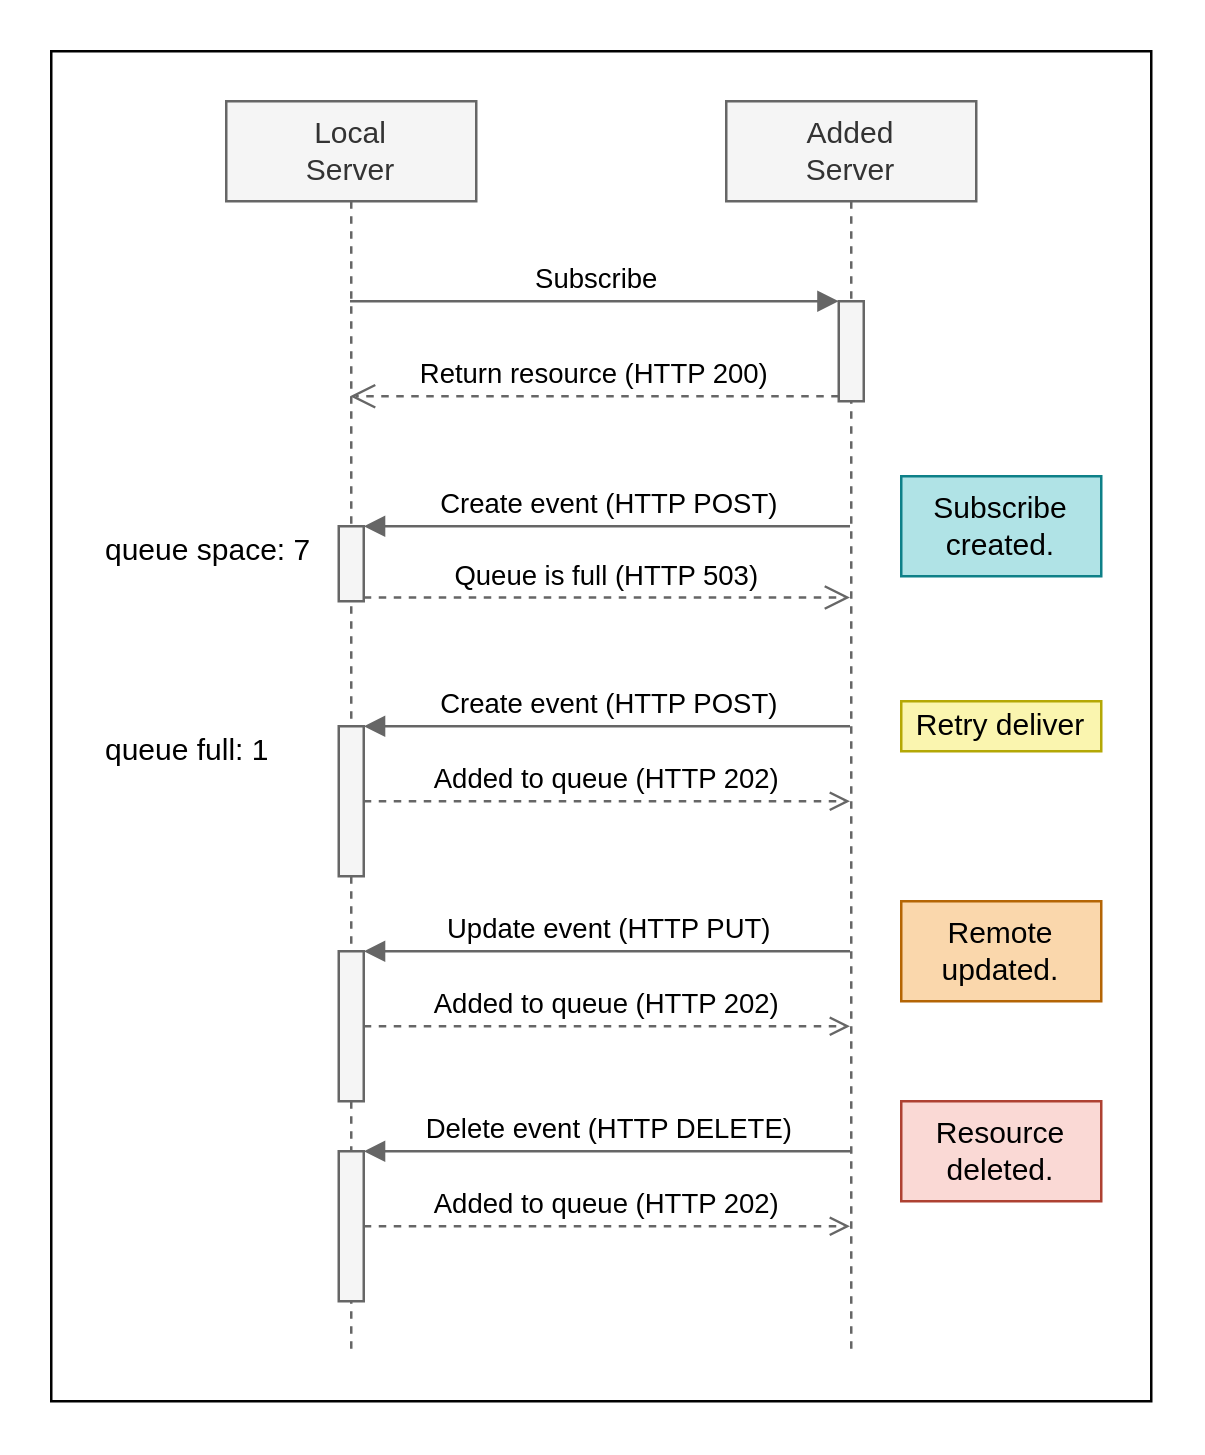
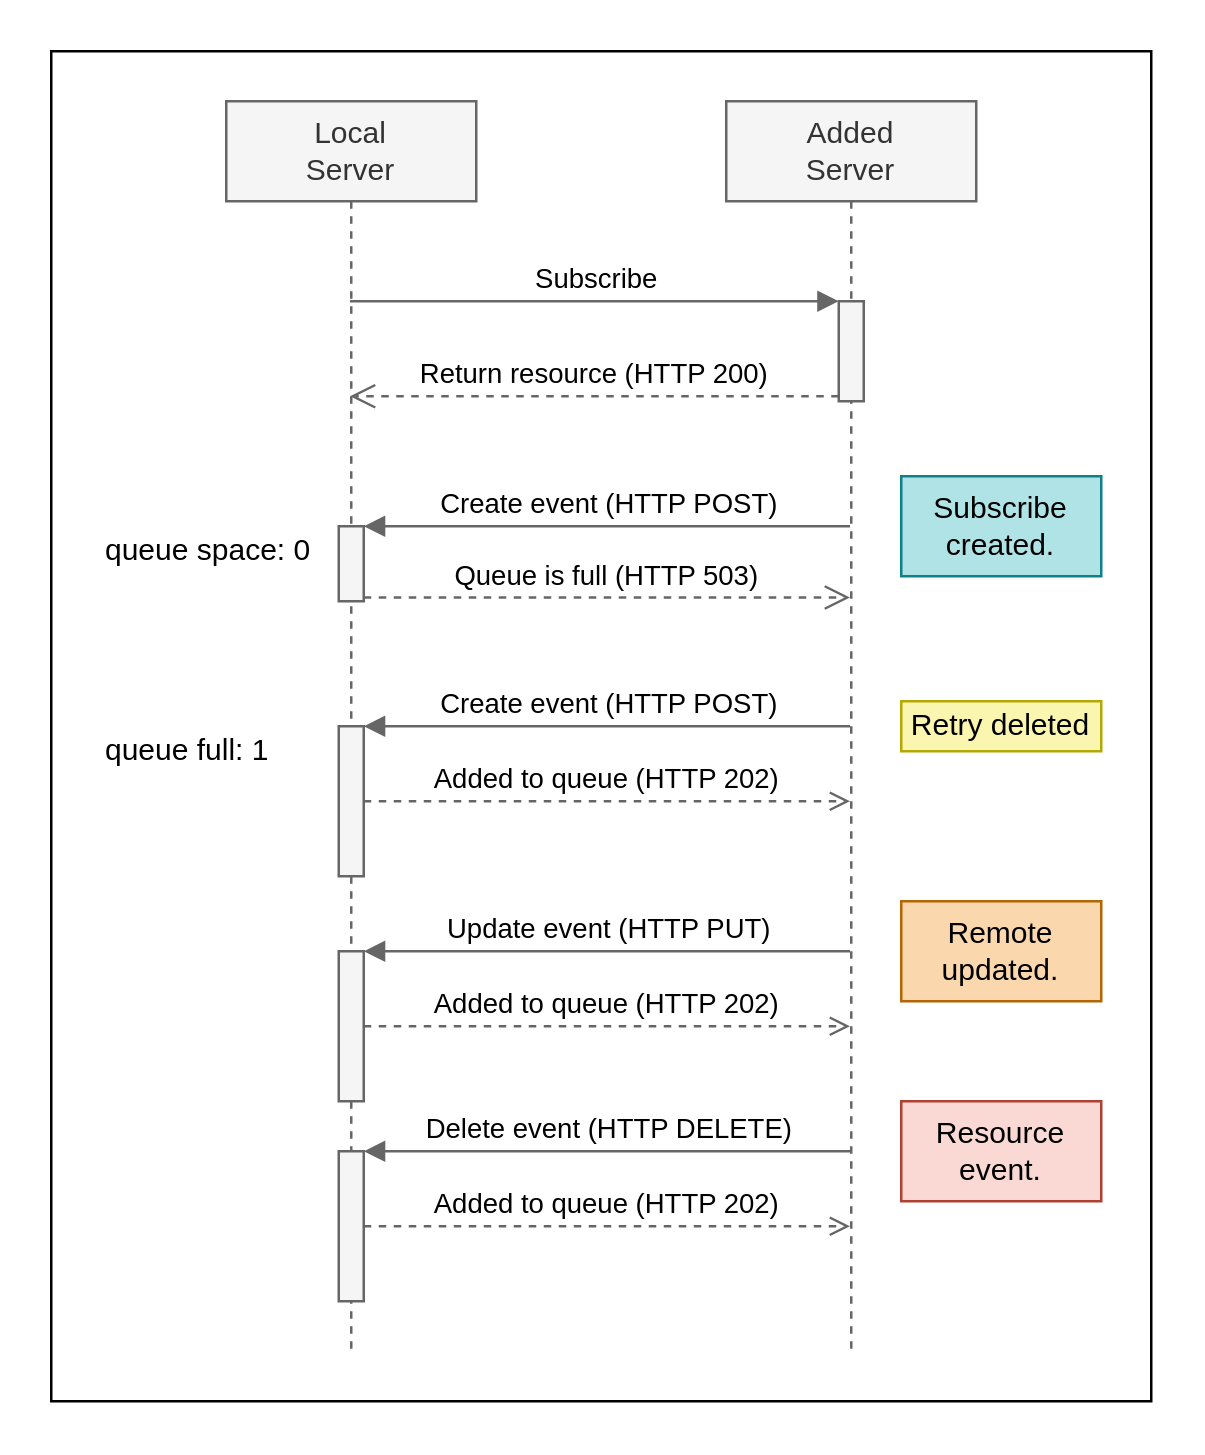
  <mxCell id="0" />
  <mxCell id="1" parent="0" />
  <mxCell id="2" value="" style="rounded=0;whiteSpace=wrap;html=1;fillColor=default;" parent="1" vertex="1"><mxGeometry x="20" y="20" width="440" height="540" as="geometry" /></mxCell>
  <mxCell id="3" value="Local&lt;br&gt;Server" style="shape=umlLifeline;perimeter=lifelinePerimeter;whiteSpace=wrap;html=1;container=1;collapsible=0;recursiveResize=0;outlineConnect=0;fontColor=#333333;fillColor=#f5f5f5;strokeColor=#666666;" parent="1" vertex="1"><mxGeometry x="90" y="40" width="100" height="500" as="geometry" /></mxCell>
  <mxCell id="4" value="" style="html=1;points=[];perimeter=orthogonalPerimeter;fillColor=#f5f5f5;fontColor=#333333;strokeColor=#666666;" parent="3" vertex="1"><mxGeometry x="45" y="250" width="10" height="60" as="geometry" /></mxCell>
  <mxCell id="5" value="" style="html=1;points=[];perimeter=orthogonalPerimeter;fillColor=#f5f5f5;fontColor=#333333;strokeColor=#666666;" parent="3" vertex="1"><mxGeometry x="45" y="170" width="10" height="30" as="geometry" /></mxCell>
  <mxCell id="6" value="" style="html=1;points=[];perimeter=orthogonalPerimeter;fillColor=#f5f5f5;fontColor=#333333;strokeColor=#666666;" parent="3" vertex="1"><mxGeometry x="45" y="340" width="10" height="60" as="geometry" /></mxCell>
  <mxCell id="7" value="" style="html=1;points=[];perimeter=orthogonalPerimeter;fillColor=#f5f5f5;fontColor=#333333;strokeColor=#666666;" parent="3" vertex="1"><mxGeometry x="45" y="420" width="10" height="60" as="geometry" /></mxCell>
  <mxCell id="8" value="Added&lt;br&gt;Server" style="shape=umlLifeline;perimeter=lifelinePerimeter;whiteSpace=wrap;html=1;container=1;collapsible=0;recursiveResize=0;outlineConnect=0;fontColor=#333333;fillColor=#f5f5f5;strokeColor=#666666;" parent="1" vertex="1"><mxGeometry x="290" y="40" width="100" height="500" as="geometry" /></mxCell>
  <mxCell id="9" value="" style="html=1;points=[];perimeter=orthogonalPerimeter;fillColor=#f5f5f5;strokeColor=#666666;fontColor=#333333;" parent="8" vertex="1"><mxGeometry x="45" y="80" width="10" height="40" as="geometry" /></mxCell>
  <mxCell id="10" value="Subscribe" style="html=1;verticalAlign=bottom;endArrow=block;entryX=0;entryY=0;fillColor=#f5f5f5;strokeColor=#666666;" parent="1" source="3" target="9" edge="1"><mxGeometry relative="1" as="geometry"><mxPoint x="119.667" y="120" as="sourcePoint" /></mxGeometry></mxCell>
  <mxCell id="11" value="Return resource (HTTP 200)" style="html=1;verticalAlign=bottom;endArrow=open;dashed=1;endSize=8;exitX=0;exitY=0.95;fillColor=#f5f5f5;strokeColor=#666666;" parent="1" source="9" target="3" edge="1"><mxGeometry relative="1" as="geometry"><mxPoint x="119.667" y="177" as="targetPoint" /></mxGeometry></mxCell>
  <mxCell id="12" value="Create event (HTTP POST)" style="html=1;verticalAlign=bottom;endArrow=block;labelBackgroundColor=none;fillColor=#f5f5f5;strokeColor=#666666;" parent="1" source="8" target="4" edge="1"><mxGeometry width="80" relative="1" as="geometry"><mxPoint x="349.5" y="290" as="sourcePoint" /><mxPoint x="-56" y="180" as="targetPoint" /><Array as="points"><mxPoint x="240" y="290" /></Array></mxGeometry></mxCell>
  <mxCell id="13" value="Added to queue (HTTP 202)" style="html=1;verticalAlign=bottom;endArrow=open;labelBackgroundColor=none;fillColor=#f5f5f5;strokeColor=#666666;endFill=0;dashed=1;" parent="1" source="4" target="8" edge="1"><mxGeometry width="80" relative="1" as="geometry"><mxPoint x="125" y="319.58" as="sourcePoint" /><mxPoint x="349.5" y="320" as="targetPoint" /><Array as="points"><mxPoint x="240" y="320" /></Array></mxGeometry></mxCell>
  <mxCell id="14" value="Create event (HTTP POST)" style="html=1;verticalAlign=bottom;endArrow=block;entryX=1;entryY=0;labelBackgroundColor=none;fillColor=#f5f5f5;strokeColor=#666666;" parent="1" source="8" target="5" edge="1"><mxGeometry relative="1" as="geometry"><mxPoint x="349.5" y="210" as="sourcePoint" /></mxGeometry></mxCell>
  <mxCell id="15" value="Queue is full (HTTP 503)" style="html=1;verticalAlign=bottom;endArrow=open;dashed=1;endSize=8;exitX=1;exitY=0.95;labelBackgroundColor=none;fillColor=#f5f5f5;strokeColor=#666666;" parent="1" source="5" target="8" edge="1"><mxGeometry relative="1" as="geometry"><mxPoint x="349.5" y="238.5" as="targetPoint" /></mxGeometry></mxCell>
  <mxCell id="16" value="Subscribe&lt;br&gt;created." style="text;html=1;strokeColor=#0e8088;fillColor=#b0e3e6;align=center;verticalAlign=middle;whiteSpace=wrap;rounded=0;" parent="1" vertex="1"><mxGeometry x="360" y="190" width="80" height="40" as="geometry" /></mxCell>
- <mxCell id="17" value="Retry deliver" style="text;html=1;align=center;verticalAlign=middle;whiteSpace=wrap;rounded=0;fillColor=#FAF5AF;strokeColor=#B4A805;" parent="1" vertex="1"><mxGeometry x="360" y="280" width="80" height="20" as="geometry" /></mxCell>
- <mxCell id="18" value="queue space: 7" style="text;html=1;fillColor=none;align=left;verticalAlign=middle;whiteSpace=wrap;rounded=0;" parent="1" vertex="1"><mxGeometry x="40" y="210" width="100" height="20" as="geometry" /></mxCell>
+ <mxCell id="17" value="Retry deleted" style="text;html=1;align=center;verticalAlign=middle;whiteSpace=wrap;rounded=0;fillColor=#FAF5AF;strokeColor=#B4A805;" parent="1" vertex="1"><mxGeometry x="360" y="280" width="80" height="20" as="geometry" /></mxCell>
+ <mxCell id="18" value="queue space: 0" style="text;html=1;fillColor=none;align=left;verticalAlign=middle;whiteSpace=wrap;rounded=0;" parent="1" vertex="1"><mxGeometry x="40" y="210" width="100" height="20" as="geometry" /></mxCell>
  <mxCell id="19" value="queue full: 1" style="text;html=1;fillColor=none;align=left;verticalAlign=middle;whiteSpace=wrap;rounded=0;" parent="1" vertex="1"><mxGeometry x="40" y="290" width="100" height="20" as="geometry" /></mxCell>
  <mxCell id="20" value="Update event (HTTP PUT)" style="html=1;verticalAlign=bottom;endArrow=block;labelBackgroundColor=none;fillColor=#f5f5f5;strokeColor=#666666;" parent="1" source="8" target="6" edge="1"><mxGeometry width="80" relative="1" as="geometry"><mxPoint x="320" y="380" as="sourcePoint" /><mxPoint x="9" y="270" as="targetPoint" /><Array as="points" /></mxGeometry></mxCell>
  <mxCell id="21" value="Added to queue (HTTP 202)" style="html=1;verticalAlign=bottom;endArrow=open;labelBackgroundColor=none;fillColor=#f5f5f5;strokeColor=#666666;endFill=0;dashed=1;" parent="1" source="6" target="8" edge="1"><mxGeometry width="80" relative="1" as="geometry"><mxPoint x="190" y="409.58" as="sourcePoint" /><mxPoint x="310" y="410" as="targetPoint" /><Array as="points"><mxPoint x="305" y="410" /></Array></mxGeometry></mxCell>
  <mxCell id="22" value="Remote&lt;br&gt;updated." style="text;html=1;strokeColor=#b46504;fillColor=#fad7ac;align=center;verticalAlign=middle;whiteSpace=wrap;rounded=0;" parent="1" vertex="1"><mxGeometry x="360" y="360" width="80" height="40" as="geometry" /></mxCell>
  <mxCell id="23" value="Delete event (HTTP DELETE)" style="html=1;verticalAlign=bottom;endArrow=block;labelBackgroundColor=none;fillColor=#f5f5f5;strokeColor=#666666;" parent="1" source="8" target="7" edge="1"><mxGeometry width="80" relative="1" as="geometry"><mxPoint x="339.5" y="460" as="sourcePoint" /><mxPoint x="94" y="350" as="targetPoint" /><Array as="points" /></mxGeometry></mxCell>
  <mxCell id="24" value="Added to queue (HTTP 202)" style="html=1;verticalAlign=bottom;endArrow=open;labelBackgroundColor=none;fillColor=#f5f5f5;strokeColor=#666666;endFill=0;dashed=1;" parent="1" source="7" target="8" edge="1"><mxGeometry width="80" relative="1" as="geometry"><mxPoint x="275" y="489.58" as="sourcePoint" /><mxPoint x="339.5" y="490" as="targetPoint" /><Array as="points" /></mxGeometry></mxCell>
- <mxCell id="25" value="Resource&lt;br&gt;deleted." style="text;html=1;strokeColor=#ae4132;fillColor=#fad9d5;align=center;verticalAlign=middle;whiteSpace=wrap;rounded=0;" parent="1" vertex="1"><mxGeometry x="360" y="440" width="80" height="40" as="geometry" /></mxCell>
+ <mxCell id="25" value="Resource&lt;br&gt;event." style="text;html=1;strokeColor=#ae4132;fillColor=#fad9d5;align=center;verticalAlign=middle;whiteSpace=wrap;rounded=0;" parent="1" vertex="1"><mxGeometry x="360" y="440" width="80" height="40" as="geometry" /></mxCell>
